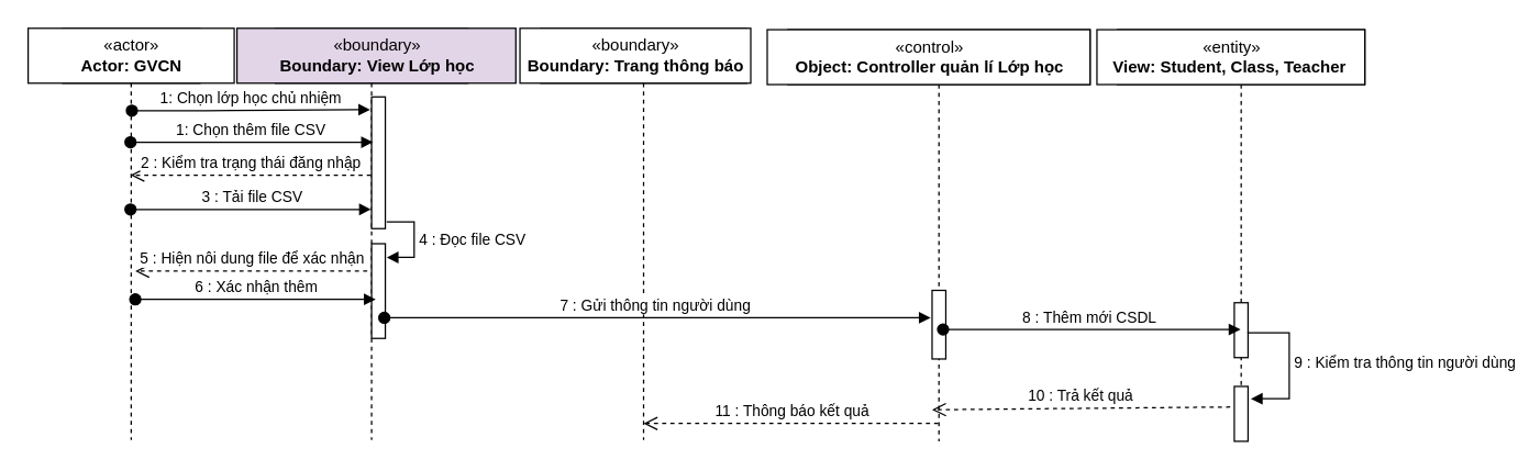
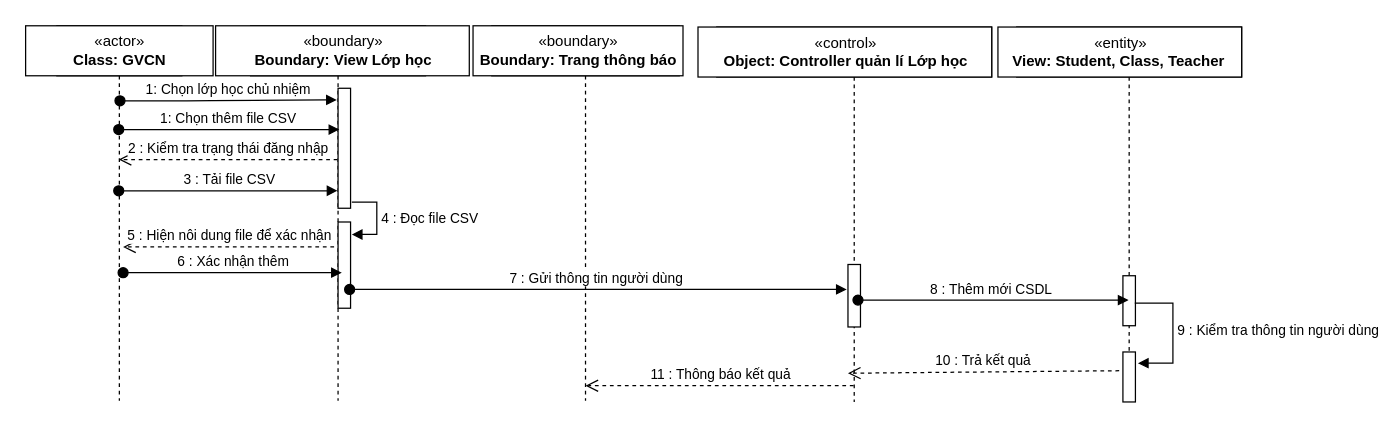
  <mxCell id="0" />
  <mxCell id="1" parent="0" />
  <mxCell id="2" value=":Object" style="shape=umlLifeline;perimeter=lifelinePerimeter;whiteSpace=wrap;html=1;container=1;collapsible=0;recursiveResize=0;outlineConnect=0;" vertex="1" parent="1"><mxGeometry x="45" y="20" width="100" height="300" as="geometry" /></mxCell>
- <mxCell id="3" value="«actor»&lt;br&gt;&lt;b&gt;Actor: GVCN&lt;br&gt;&lt;/b&gt;" style="html=1;" vertex="1" parent="1"><mxGeometry x="20" y="20" width="150" height="40" as="geometry" /></mxCell>
+ <mxCell id="3" value="«actor»&lt;br&gt;&lt;b&gt;Class: GVCN&lt;br&gt;&lt;/b&gt;" style="html=1;" vertex="1" parent="1"><mxGeometry x="20" y="20" width="150" height="40" as="geometry" /></mxCell>
  <mxCell id="4" value=":Object" style="shape=umlLifeline;perimeter=lifelinePerimeter;whiteSpace=wrap;html=1;container=1;collapsible=0;recursiveResize=0;outlineConnect=0;" vertex="1" parent="1"><mxGeometry x="200" y="20" width="140" height="300" as="geometry" /></mxCell>
- <mxCell id="5" value="«boundary»&lt;br&gt;&lt;b&gt;Boundary: View Lớp học&lt;/b&gt;" style="html=1;fillColor=#e1d5e7;" vertex="1" parent="4"><mxGeometry x="-28" width="203" height="40" as="geometry" /></mxCell>
+ <mxCell id="5" value="«boundary»&lt;br&gt;&lt;b&gt;Boundary: View Lớp học&lt;/b&gt;" style="html=1;" vertex="1" parent="4"><mxGeometry x="-28" width="203" height="40" as="geometry" /></mxCell>
  <mxCell id="6" value="" style="html=1;points=[];perimeter=orthogonalPerimeter;" vertex="1" parent="4"><mxGeometry x="70" y="50" width="10" height="96" as="geometry" /></mxCell>
  <mxCell id="7" value="" style="html=1;points=[];perimeter=orthogonalPerimeter;" vertex="1" parent="4"><mxGeometry x="70" y="157" width="10" height="69" as="geometry" /></mxCell>
  <mxCell id="8" value=":Object" style="shape=umlLifeline;perimeter=lifelinePerimeter;whiteSpace=wrap;html=1;container=1;collapsible=0;recursiveResize=0;outlineConnect=0;" vertex="1" parent="1"><mxGeometry x="393" y="20" width="150" height="300" as="geometry" /></mxCell>
  <mxCell id="9" value="«boundary»&lt;br&gt;&lt;b&gt;Boundary: Trang thông báo&lt;/b&gt;" style="html=1;" vertex="1" parent="8"><mxGeometry x="-15" width="168" height="40" as="geometry" /></mxCell>
  <mxCell id="10" value=":Object" style="shape=umlLifeline;perimeter=lifelinePerimeter;whiteSpace=wrap;html=1;container=1;collapsible=0;recursiveResize=0;outlineConnect=0;" vertex="1" parent="1"><mxGeometry x="573" y="21" width="220" height="300" as="geometry" /></mxCell>
  <mxCell id="11" value="«control»&lt;br&gt;&lt;b&gt;Object: Controller quản lí Lớp học&lt;/b&gt;" style="html=1;" vertex="1" parent="10"><mxGeometry x="-15" width="235" height="40" as="geometry" /></mxCell>
  <mxCell id="12" value="" style="html=1;points=[];perimeter=orthogonalPerimeter;" vertex="1" parent="10"><mxGeometry x="105" y="190" width="10" height="50" as="geometry" /></mxCell>
  <mxCell id="13" value=":Object" style="shape=umlLifeline;perimeter=lifelinePerimeter;whiteSpace=wrap;html=1;container=1;collapsible=0;recursiveResize=0;outlineConnect=0;" vertex="1" parent="1"><mxGeometry x="813" y="21" width="180" height="300" as="geometry" /></mxCell>
  <mxCell id="14" value="«entity»&lt;br&gt;&lt;b&gt;View: Student, Class, Teacher&amp;nbsp;&lt;/b&gt;" style="html=1;" vertex="1" parent="13"><mxGeometry x="-15" width="195" height="40" as="geometry" /></mxCell>
  <mxCell id="15" value="" style="html=1;points=[];perimeter=orthogonalPerimeter;" vertex="1" parent="13"><mxGeometry x="85" y="199" width="10" height="40" as="geometry" /></mxCell>
  <mxCell id="16" value="1: Chọn thêm file CSV" style="html=1;verticalAlign=bottom;startArrow=oval;startFill=1;endArrow=block;startSize=8;entryX=0.1;entryY=0.344;entryDx=0;entryDy=0;entryPerimeter=0;" edge="1" parent="1" target="6"><mxGeometry width="60" relative="1" as="geometry"><mxPoint x="94.5" y="103" as="sourcePoint" /><mxPoint x="263.5" y="103" as="targetPoint" /><Array as="points"><mxPoint x="158" y="103" /></Array></mxGeometry></mxCell>
  <mxCell id="17" value="7 : Gửi thông tin người dùng&amp;nbsp;" style="html=1;verticalAlign=bottom;startArrow=oval;startFill=1;endArrow=block;startSize=8;exitX=1;exitY=0.65;exitDx=0;exitDy=0;exitPerimeter=0;entryX=-0.1;entryY=0.2;entryDx=0;entryDy=0;entryPerimeter=0;" edge="1" parent="1"><mxGeometry width="60" relative="1" as="geometry"><mxPoint x="279.25" y="231" as="sourcePoint" /><mxPoint x="677" y="231" as="targetPoint" /></mxGeometry></mxCell>
  <mxCell id="18" value="8 : Thêm mới CSDL&amp;nbsp;" style="html=1;verticalAlign=bottom;startArrow=oval;startFill=1;endArrow=block;startSize=8;exitX=0.8;exitY=0.39;exitDx=0;exitDy=0;exitPerimeter=0;" edge="1" parent="1"><mxGeometry width="60" relative="1" as="geometry"><mxPoint x="686" y="239.5" as="sourcePoint" /><mxPoint x="902.5" y="239.5" as="targetPoint" /></mxGeometry></mxCell>
  <mxCell id="19" value="" style="html=1;points=[];perimeter=orthogonalPerimeter;" vertex="1" parent="1"><mxGeometry x="898" y="281" width="10" height="40" as="geometry" /></mxCell>
  <mxCell id="20" value="9 : Kiểm tra thông tin người dùng" style="edgeStyle=orthogonalEdgeStyle;html=1;align=left;spacingLeft=2;endArrow=block;rounded=0;exitX=0.95;exitY=0.547;exitDx=0;exitDy=0;exitPerimeter=0;" edge="1" parent="1" source="15"><mxGeometry relative="1" as="geometry"><mxPoint x="950" y="240" as="sourcePoint" /><Array as="points"><mxPoint x="938" y="242" /><mxPoint x="938" y="290" /></Array><mxPoint x="910" y="290" as="targetPoint" /></mxGeometry></mxCell>
  <mxCell id="21" value="2 : Kiểm tra trạng thái đăng nhập" style="html=1;verticalAlign=bottom;endArrow=open;dashed=1;endSize=8;" edge="1" parent="1"><mxGeometry relative="1" as="geometry"><mxPoint x="269.5" y="127" as="sourcePoint" /><mxPoint x="94.5" y="127" as="targetPoint" /><Array as="points"><mxPoint x="208" y="127" /></Array></mxGeometry></mxCell>
  <mxCell id="22" value="3 : Tải file CSV" style="html=1;verticalAlign=bottom;startArrow=oval;startFill=1;endArrow=block;startSize=8;" edge="1" parent="1"><mxGeometry width="60" relative="1" as="geometry"><mxPoint x="94.5" y="152" as="sourcePoint" /><mxPoint x="269.5" y="152" as="targetPoint" /><Array as="points"><mxPoint x="158" y="152" /></Array></mxGeometry></mxCell>
  <mxCell id="23" value="4 : Đọc file CSV&amp;nbsp;" style="edgeStyle=orthogonalEdgeStyle;html=1;align=left;spacingLeft=2;endArrow=block;rounded=0;" edge="1" parent="1"><mxGeometry relative="1" as="geometry"><mxPoint x="281" y="161" as="sourcePoint" /><Array as="points"><mxPoint x="281" y="161" /><mxPoint x="301" y="161" /><mxPoint x="301" y="187" /></Array><mxPoint x="281" y="187" as="targetPoint" /></mxGeometry></mxCell>
  <mxCell id="24" value="5 : Hiện nôi dung file để xác nhận" style="html=1;verticalAlign=bottom;endArrow=open;dashed=1;endSize=8;" edge="1" parent="1"><mxGeometry relative="1" as="geometry"><mxPoint x="266.83" y="197" as="sourcePoint" /><mxPoint x="97.997" y="197" as="targetPoint" /><Array as="points"><mxPoint x="211.33" y="197" /></Array></mxGeometry></mxCell>
  <mxCell id="25" value="6 : Xác nhận thêm" style="html=1;verticalAlign=bottom;startArrow=oval;startFill=1;endArrow=block;startSize=8;" edge="1" parent="1"><mxGeometry width="60" relative="1" as="geometry"><mxPoint x="98" y="217.58" as="sourcePoint" /><mxPoint x="273" y="217.58" as="targetPoint" /><Array as="points"><mxPoint x="161.5" y="217.58" /></Array></mxGeometry></mxCell>
  <mxCell id="26" value="10 : Trả kết quả" style="html=1;verticalAlign=bottom;endArrow=open;dashed=1;endSize=8;exitX=-0.3;exitY=0.375;exitDx=0;exitDy=0;exitPerimeter=0;" edge="1" parent="1" source="19"><mxGeometry relative="1" as="geometry"><mxPoint x="862.5" y="298" as="sourcePoint" /><mxPoint x="678" y="298" as="targetPoint" /></mxGeometry></mxCell>
  <mxCell id="27" value="11 : Thông báo kết quả" style="html=1;verticalAlign=bottom;endArrow=open;dashed=1;endSize=8;" edge="1" parent="1" source="10"><mxGeometry relative="1" as="geometry"><mxPoint x="648" y="308" as="sourcePoint" /><mxPoint x="468" y="308" as="targetPoint" /></mxGeometry></mxCell>
  <mxCell id="28" value="1: Chọn lớp học chủ nhiệm" style="html=1;verticalAlign=bottom;startArrow=oval;startFill=1;endArrow=block;startSize=8;entryX=-0.2;entryY=0.09;entryDx=0;entryDy=0;entryPerimeter=0;" edge="1" parent="1"><mxGeometry width="60" relative="1" as="geometry"><mxPoint x="95.5" y="80" as="sourcePoint" /><mxPoint x="269" y="79.3" as="targetPoint" /><Array as="points"><mxPoint x="159" y="80" /></Array></mxGeometry></mxCell>
